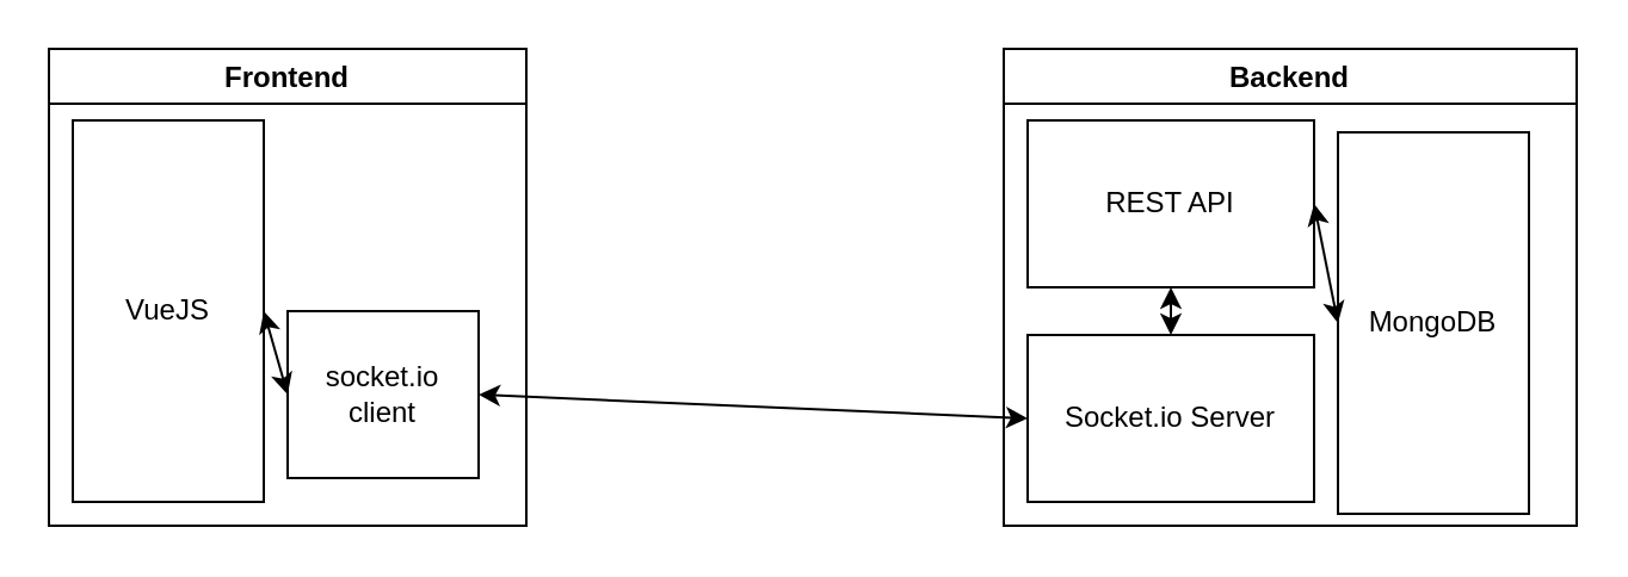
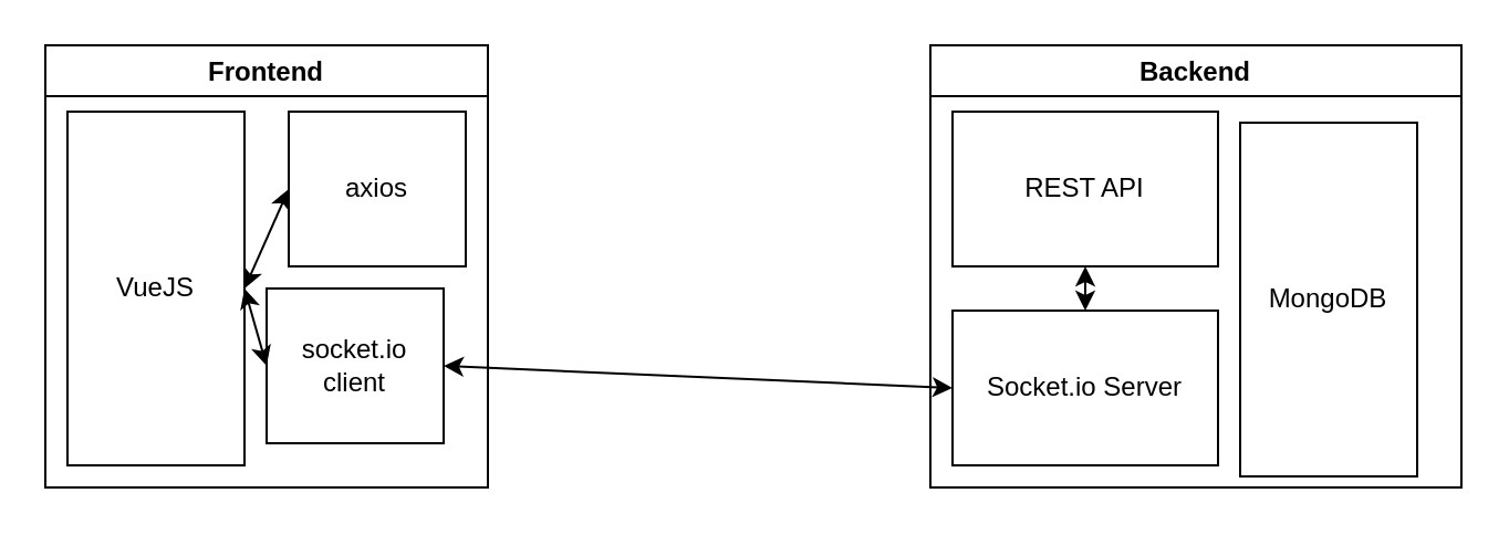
  <mxCell id="0" />
  <mxCell id="1" parent="0" />
  <mxCell id="2" value="Frontend" style="swimlane;" vertex="1" parent="1"><mxGeometry x="20" y="20" width="200" height="200" as="geometry" /></mxCell>
  <mxCell id="3" value="VueJS" style="rounded=0;whiteSpace=wrap;html=1;" vertex="1" parent="2"><mxGeometry x="10" y="30" width="80" height="160" as="geometry" /></mxCell>
+ <mxCell id="4" value="axios" style="rounded=0;whiteSpace=wrap;html=1;" vertex="1" parent="2"><mxGeometry x="110" y="30" width="80" height="70" as="geometry" /></mxCell>
  <mxCell id="5" value="socket.io client" style="rounded=0;whiteSpace=wrap;html=1;" vertex="1" parent="2"><mxGeometry x="100" y="110" width="80" height="70" as="geometry" /></mxCell>
  <mxCell id="6" value="" style="endArrow=classic;startArrow=classic;html=1;exitX=0;exitY=0.5;exitDx=0;exitDy=0;entryX=1;entryY=0.5;entryDx=0;entryDy=0;" edge="1" parent="2" source="5" target="3"><mxGeometry width="50" height="50" relative="1" as="geometry"><mxPoint x="490" y="330" as="sourcePoint" /><mxPoint x="540" y="280" as="targetPoint" /></mxGeometry></mxCell>
+ <mxCell id="7" value="" style="endArrow=classic;startArrow=classic;html=1;exitX=1;exitY=0.5;exitDx=0;exitDy=0;entryX=0;entryY=0.5;entryDx=0;entryDy=0;" edge="1" parent="2" source="3" target="4"><mxGeometry width="50" height="50" relative="1" as="geometry"><mxPoint x="90" y="120" as="sourcePoint" /><mxPoint x="140" y="70" as="targetPoint" /></mxGeometry></mxCell>
  <mxCell id="8" value="Backend" style="swimlane;" vertex="1" parent="1"><mxGeometry x="420" y="20" width="240" height="200" as="geometry" /></mxCell>
  <mxCell id="9" value="MongoDB" style="rounded=0;whiteSpace=wrap;html=1;" vertex="1" parent="8"><mxGeometry x="140" y="35" width="80" height="160" as="geometry" /></mxCell>
  <mxCell id="10" value="REST API" style="rounded=0;whiteSpace=wrap;html=1;" vertex="1" parent="8"><mxGeometry x="10" y="30" width="120" height="70" as="geometry" /></mxCell>
  <mxCell id="11" value="Socket.io Server" style="rounded=0;whiteSpace=wrap;html=1;" vertex="1" parent="8"><mxGeometry x="10" y="120" width="120" height="70" as="geometry" /></mxCell>
- <mxCell id="12" value="" style="endArrow=classic;startArrow=classic;html=1;entryX=0;entryY=0.5;entryDx=0;entryDy=0;exitX=1;exitY=0.5;exitDx=0;exitDy=0;" edge="1" parent="8" source="10" target="9"><mxGeometry width="50" height="50" relative="1" as="geometry"><mxPoint x="40" y="240" as="sourcePoint" /><mxPoint x="260" y="240" as="targetPoint" /></mxGeometry></mxCell>
  <mxCell id="13" value="" style="endArrow=classic;startArrow=classic;html=1;entryX=0.5;entryY=1;entryDx=0;entryDy=0;" edge="1" parent="8" source="11" target="10"><mxGeometry width="50" height="50" relative="1" as="geometry"><mxPoint x="-200" y="250" as="sourcePoint" /><mxPoint x="-150" y="200" as="targetPoint" /></mxGeometry></mxCell>
  <mxCell id="14" value="" style="endArrow=classic;startArrow=classic;html=1;entryX=0;entryY=0.5;entryDx=0;entryDy=0;exitX=1;exitY=0.5;exitDx=0;exitDy=0;" edge="1" parent="1" source="5" target="11"><mxGeometry width="50" height="50" relative="1" as="geometry"><mxPoint x="510" y="350" as="sourcePoint" /><mxPoint x="560" y="300" as="targetPoint" /></mxGeometry></mxCell>
